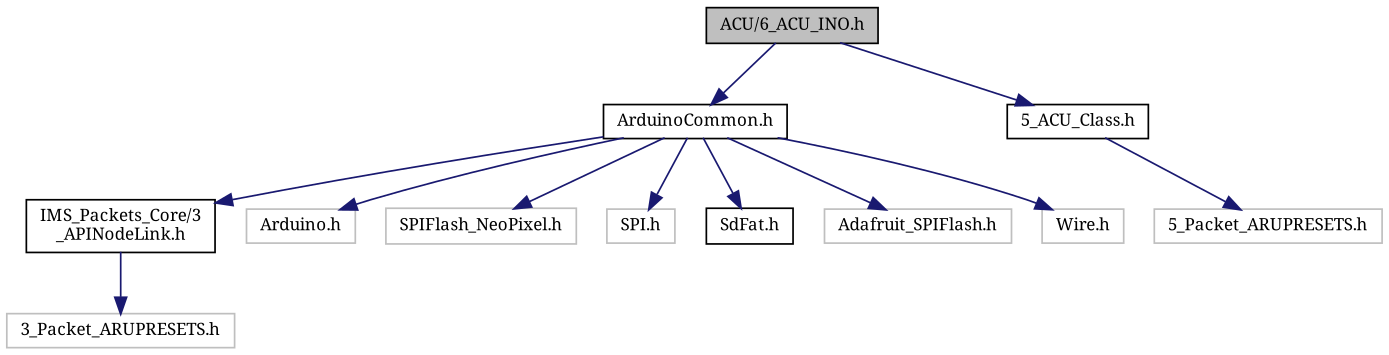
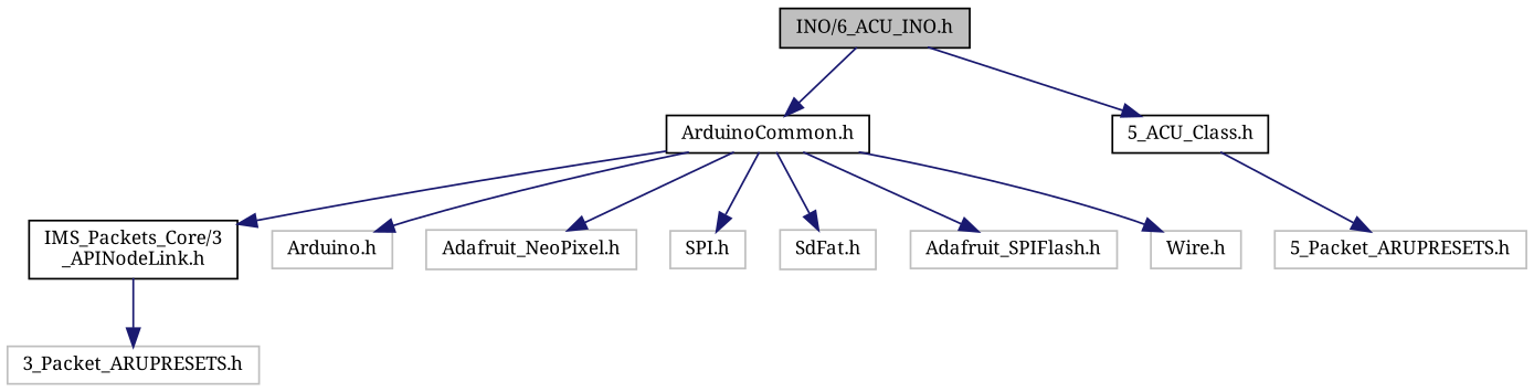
  digraph {
    fontname="Noto Serif"
    node [color=grey75 fillcolor=white fontname="Noto Serif" fontsize=10 shape=record style=filled]
    edge [color=midnightblue fontname="Noto Serif" fontsize=10 labelfontname=Helvetica labelfontsize=10 style=solid]
-   n1 [color=black fillcolor=grey75 fontcolor=black height=0.2 label="ACU/6_ACU_INO.h" width=0.4]
+   n1 [color=black fillcolor=grey75 fontcolor=black height=0.2 label="INO/6_ACU_INO.h" width=0.4]
    n2 [color=black height=0.2 label="ArduinoCommon.h" width=0.4]
    n3 [color=black height=0.2 label="5_ACU_Class.h" width=0.4]
    n4 [color=black height=0.2 label="IMS_Packets_Core/3\l_APINodeLink.h" width=0.4]
    n5 [height=0.2 label="Arduino.h" width=0.4]
-   n6 [height=0.2 label="SPIFlash_NeoPixel.h" width=0.4]
+   n6 [height=0.2 label="Adafruit_NeoPixel.h" width=0.4]
    n7 [height=0.2 label="SPI.h" width=0.4]
-   n8 [color=black height=0.2 label="SdFat.h" width=0.4]
+   n8 [height=0.2 label="SdFat.h" width=0.4]
    n9 [height=0.2 label="Adafruit_SPIFlash.h" width=0.4]
    n10 [height=0.2 label="Wire.h" width=0.4]
    n11 [height=0.2 label="5_Packet_ARUPRESETS.h" width=0.4]
    n12 [height=0.2 label="3_Packet_ARUPRESETS.h" width=0.4]
    n1 -> n2
    n1 -> n3
    n2 -> n4
    n2 -> n5
    n2 -> n6
    n2 -> n7
    n2 -> n8
    n2 -> n9
    n2 -> n10
    n3 -> n11
    n4 -> n12
  }
